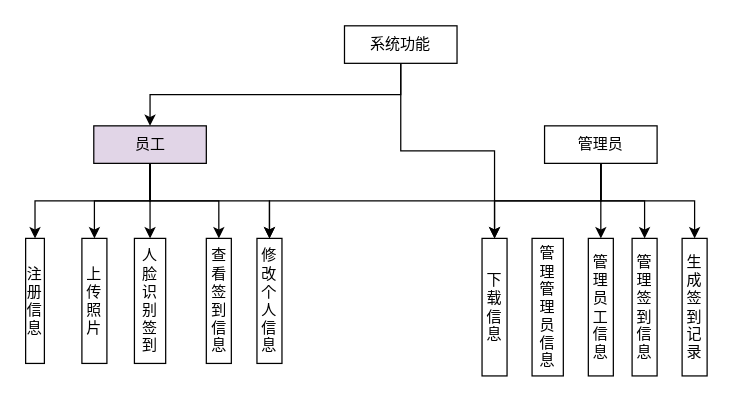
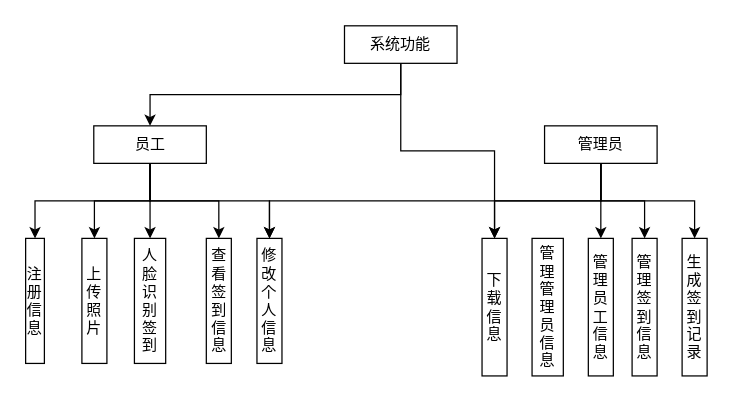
  <mxCell id="0" />
  <mxCell id="1" parent="0" />
  <mxCell id="2" style="edgeStyle=orthogonalEdgeStyle;rounded=0;orthogonalLoop=1;jettySize=auto;html=1;exitX=0.5;exitY=1;exitDx=0;exitDy=0;" edge="1" parent="1" source="7" target="17"><mxGeometry relative="1" as="geometry" /></mxCell>
  <mxCell id="3" style="edgeStyle=orthogonalEdgeStyle;rounded=0;orthogonalLoop=1;jettySize=auto;html=1;exitX=0.5;exitY=1;exitDx=0;exitDy=0;entryX=0.5;entryY=0;entryDx=0;entryDy=0;" edge="1" parent="1" source="7" target="18"><mxGeometry relative="1" as="geometry" /></mxCell>
  <mxCell id="4" style="edgeStyle=orthogonalEdgeStyle;rounded=0;orthogonalLoop=1;jettySize=auto;html=1;exitX=0.5;exitY=1;exitDx=0;exitDy=0;" edge="1" parent="1" source="7" target="19"><mxGeometry relative="1" as="geometry" /></mxCell>
  <mxCell id="5" style="edgeStyle=orthogonalEdgeStyle;rounded=0;orthogonalLoop=1;jettySize=auto;html=1;exitX=0.5;exitY=1;exitDx=0;exitDy=0;" edge="1" parent="1" source="7" target="25"><mxGeometry relative="1" as="geometry" /></mxCell>
  <mxCell id="6" style="edgeStyle=orthogonalEdgeStyle;rounded=0;orthogonalLoop=1;jettySize=auto;html=1;exitX=0.5;exitY=1;exitDx=0;exitDy=0;" edge="1" parent="1" source="7" target="20"><mxGeometry relative="1" as="geometry" /></mxCell>
- <mxCell id="7" value="员工" style="rounded=0;whiteSpace=wrap;html=1;fillColor=#e1d5e7;" vertex="1" parent="1"><mxGeometry x="74.5" y="100" width="90" height="30" as="geometry" /></mxCell>
+ <mxCell id="7" value="员工" style="rounded=0;whiteSpace=wrap;html=1;" vertex="1" parent="1"><mxGeometry x="74.5" y="100" width="90" height="30" as="geometry" /></mxCell>
  <mxCell id="8" style="edgeStyle=orthogonalEdgeStyle;rounded=0;orthogonalLoop=1;jettySize=auto;html=1;exitX=0.5;exitY=1;exitDx=0;exitDy=0;entryX=0.5;entryY=0;entryDx=0;entryDy=0;" edge="1" parent="1" source="10" target="7"><mxGeometry relative="1" as="geometry" /></mxCell>
  <mxCell id="9" style="edgeStyle=orthogonalEdgeStyle;rounded=0;orthogonalLoop=1;jettySize=auto;html=1;exitX=0.5;exitY=1;exitDx=0;exitDy=0;" edge="1" parent="1" source="10" target="23"><mxGeometry relative="1" as="geometry" /></mxCell>
  <mxCell id="10" value="系统功能" style="rounded=0;whiteSpace=wrap;html=1;" vertex="1" parent="1"><mxGeometry x="275" y="20" width="90" height="30" as="geometry" /></mxCell>
  <mxCell id="11" style="edgeStyle=orthogonalEdgeStyle;rounded=0;orthogonalLoop=1;jettySize=auto;html=1;exitX=0.5;exitY=1;exitDx=0;exitDy=0;" edge="1" parent="1" source="16" target="20"><mxGeometry relative="1" as="geometry" /></mxCell>
  <mxCell id="12" style="edgeStyle=orthogonalEdgeStyle;rounded=0;orthogonalLoop=1;jettySize=auto;html=1;exitX=0.5;exitY=1;exitDx=0;exitDy=0;entryX=0.5;entryY=0;entryDx=0;entryDy=0;" edge="1" parent="1" source="16" target="23"><mxGeometry relative="1" as="geometry" /></mxCell>
  <mxCell id="13" style="edgeStyle=orthogonalEdgeStyle;rounded=0;orthogonalLoop=1;jettySize=auto;html=1;exitX=0.5;exitY=1;exitDx=0;exitDy=0;" edge="1" parent="1" source="16" target="24"><mxGeometry relative="1" as="geometry" /></mxCell>
  <mxCell id="14" style="edgeStyle=orthogonalEdgeStyle;rounded=0;orthogonalLoop=1;jettySize=auto;html=1;exitX=0.5;exitY=1;exitDx=0;exitDy=0;" edge="1" parent="1" source="16" target="26"><mxGeometry relative="1" as="geometry" /></mxCell>
  <mxCell id="15" style="edgeStyle=orthogonalEdgeStyle;rounded=0;orthogonalLoop=1;jettySize=auto;html=1;exitX=0.5;exitY=1;exitDx=0;exitDy=0;" edge="1" parent="1" source="16" target="21"><mxGeometry relative="1" as="geometry" /></mxCell>
  <mxCell id="16" value="管理员" style="rounded=0;whiteSpace=wrap;html=1;" vertex="1" parent="1"><mxGeometry x="435" y="100" width="90" height="30" as="geometry" /></mxCell>
  <mxCell id="17" value="上传照片" style="rounded=0;whiteSpace=wrap;html=1;" vertex="1" parent="1"><mxGeometry x="65" y="190" width="20" height="100" as="geometry" /></mxCell>
  <mxCell id="18" value="人脸识别签到" style="rounded=0;whiteSpace=wrap;html=1;" vertex="1" parent="1"><mxGeometry x="107" y="190" width="25" height="100" as="geometry" /></mxCell>
  <mxCell id="19" value="查看签到信息" style="rounded=0;whiteSpace=wrap;html=1;" vertex="1" parent="1"><mxGeometry x="164.5" y="190" width="20" height="100" as="geometry" /></mxCell>
  <mxCell id="20" value="修改个人信息" style="rounded=0;whiteSpace=wrap;html=1;" vertex="1" parent="1"><mxGeometry x="205" y="190" width="20" height="100" as="geometry" /></mxCell>
  <mxCell id="21" value="生成签到记录" style="rounded=0;whiteSpace=wrap;html=1;" vertex="1" parent="1"><mxGeometry x="545" y="190" width="20" height="110" as="geometry" /></mxCell>
  <mxCell id="22" value="管理管理员信息" style="rounded=0;whiteSpace=wrap;html=1;" vertex="1" parent="1"><mxGeometry x="425" y="190" width="25" height="110" as="geometry" /></mxCell>
  <mxCell id="23" value="下载信息" style="rounded=0;whiteSpace=wrap;html=1;" vertex="1" parent="1"><mxGeometry x="385" y="190" width="20" height="110" as="geometry" /></mxCell>
  <mxCell id="24" value="管理员工信息" style="rounded=0;whiteSpace=wrap;html=1;" vertex="1" parent="1"><mxGeometry x="470" y="190" width="20" height="110" as="geometry" /></mxCell>
  <mxCell id="25" value="注册信息" style="rounded=0;whiteSpace=wrap;html=1;" vertex="1" parent="1"><mxGeometry x="20" y="190" width="15" height="100" as="geometry" /></mxCell>
  <mxCell id="26" value="管理签到信息" style="rounded=0;whiteSpace=wrap;html=1;" vertex="1" parent="1"><mxGeometry x="505" y="190" width="20" height="110" as="geometry" /></mxCell>
